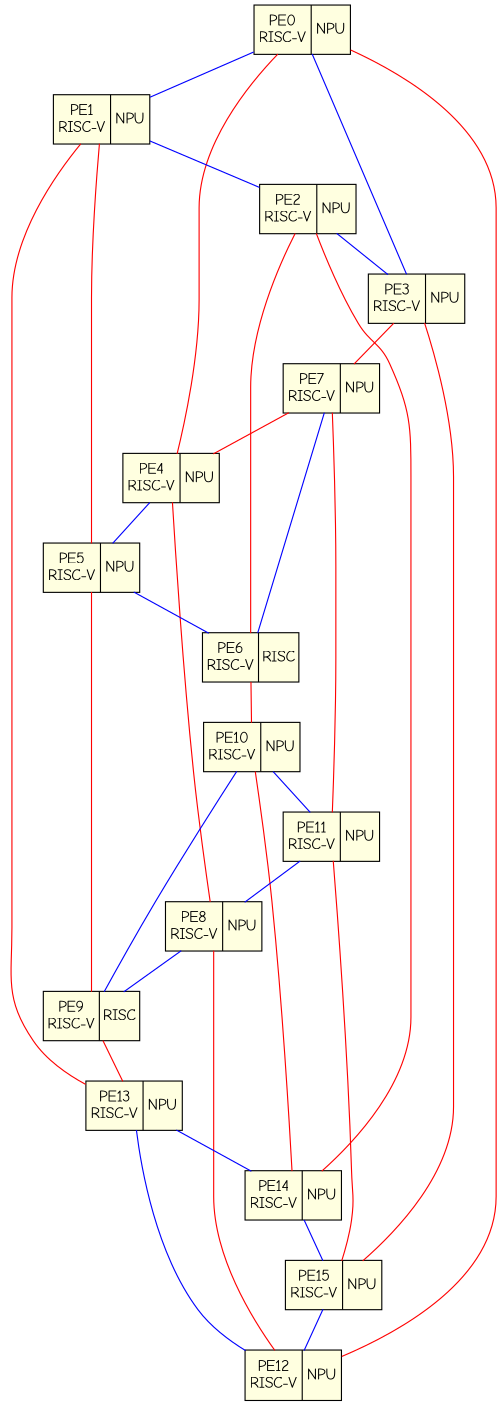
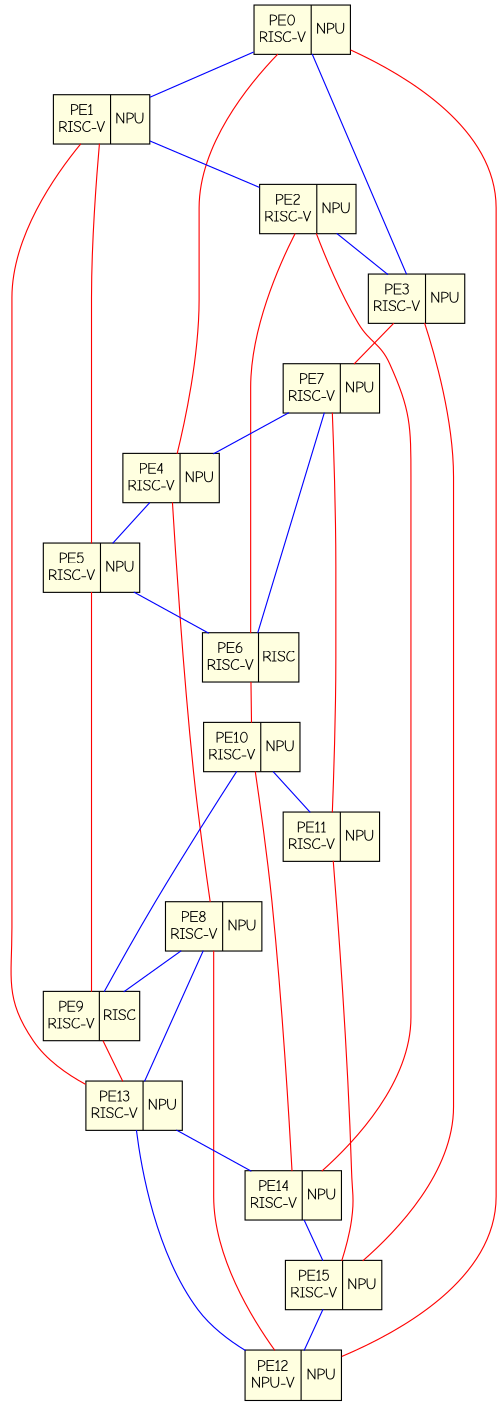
  graph {
    fontname="Comic Neue"
    splines=true
    node [fillcolor=lightyellow fixedsize=true fontname="Comic Neue" shape=record style=filled]
    edge [color=blue fontname="Comic Neue"]
    n1 [height=0.6 label="PE0\nRISC-V|NPU" width=1.2]
    n2 [height=0.6 label="PE1\nRISC-V|NPU" width=1.2]
    n3 [height=0.6 label="PE4\nRISC-V|NPU" width=1.2]
    n4 [height=0.6 label="PE2\nRISC-V|NPU" width=1.2]
    n5 [height=0.6 label="PE5\nRISC-V|NPU" width=1.2]
    n6 [height=0.6 label="PE8\nRISC-V|NPU" width=1.2]
    n7 [height=0.6 label="PE3\nRISC-V|NPU" width=1.2]
    n8 [height=0.6 label="PE6\nRISC-V|RISC" width=1.2]
    n9 [height=0.6 label="PE9\nRISC-V|RISC" width=1.2]
    n10 [height=0.6 label="PE7\nRISC-V|NPU" width=1.2]
    n11 [height=0.6 label="PE10\nRISC-V|NPU" width=1.2]
    n12 [height=0.6 label="PE11\nRISC-V|NPU" width=1.2]
-   n13 [height=0.6 label="PE12\nRISC-V|NPU" width=1.2]
+   n13 [height=0.6 label="PE12\nNPU-V|NPU" width=1.2]
    n14 [height=0.6 label="PE13\nRISC-V|NPU" width=1.2]
    n15 [height=0.6 label="PE14\nRISC-V|NPU" width=1.2]
    n16 [height=0.6 label="PE15\nRISC-V|NPU" width=1.2]
    n1 -- n2
    n1 -- n3 [color=red]
    n2 -- n4
    n2 -- n5 [color=red]
    n3 -- n5
    n3 -- n6 [color=red]
    n4 -- n7
    n4 -- n8 [color=red]
    n5 -- n8
    n5 -- n9 [color=red]
    n6 -- n9
    n6 -- n13 [color=red]
    n7 -- n1
    n7 -- n10 [color=red]
    n8 -- n10
    n8 -- n11 [color=red]
    n9 -- n11
    n9 -- n14 [color=red]
-   n10 -- n3 [color=red]
+   n10 -- n3
    n10 -- n12 [color=red]
    n11 -- n12
    n11 -- n15 [color=red]
-   n12 -- n6
+   n14 -- n6
    n12 -- n16 [color=red]
    n13 -- n1 [color=red]
    n13 -- n14
    n14 -- n2 [color=red]
    n14 -- n15
    n15 -- n4 [color=red]
    n15 -- n16
    n16 -- n7 [color=red]
    n16 -- n13
  }
